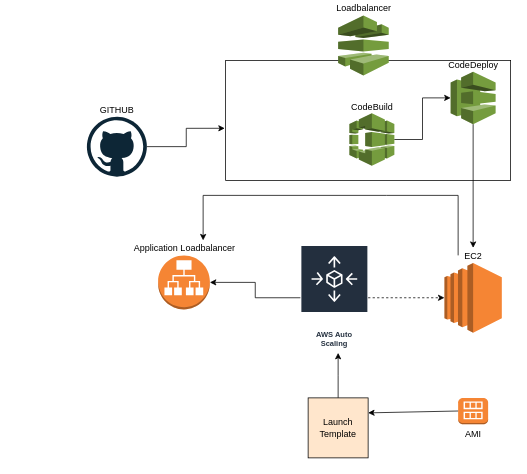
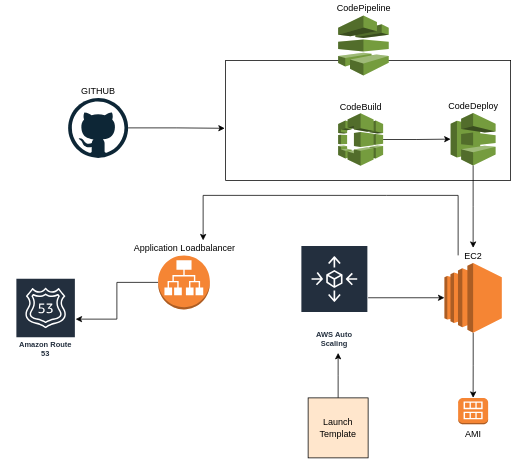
  <mxCell id="0" />
  <mxCell id="1" parent="0" />
  <mxCell id="2" value="" style="rounded=0;whiteSpace=wrap;html=1;verticalAlign=middle;" parent="1" vertex="1"><mxGeometry x="300" y="80" width="380" height="160" as="geometry" /></mxCell>
  <mxCell id="3" style="edgeStyle=orthogonalEdgeStyle;rounded=0;orthogonalLoop=1;jettySize=auto;html=1;" edge="1" parent="1" source="4"><mxGeometry relative="1" as="geometry"><mxPoint x="630" y="330" as="targetPoint" /></mxGeometry></mxCell>
- <mxCell id="4" value="CodeDeploy" style="outlineConnect=0;dashed=0;verticalLabelPosition=top;verticalAlign=bottom;align=center;html=1;shape=mxgraph.aws3.codedeploy;fillColor=#759C3E;gradientColor=none;labelPosition=center;" parent="1" vertex="1"><mxGeometry x="600" y="95" width="60" height="70" as="geometry" /></mxCell>
- <mxCell id="5" value="Loadbalancer" style="outlineConnect=0;dashed=0;verticalLabelPosition=top;verticalAlign=bottom;align=center;html=1;shape=mxgraph.aws3.codepipeline;fillColor=#759C3E;gradientColor=none;labelPosition=center;" parent="1" vertex="1"><mxGeometry x="450" y="20" width="67.5" height="80" as="geometry" /></mxCell>
- <mxCell id="6" value="CodeBuild" style="outlineConnect=0;dashed=0;verticalLabelPosition=top;verticalAlign=bottom;align=center;html=1;shape=mxgraph.aws3.codebuild;fillColor=#759C3E;gradientColor=none;labelPosition=center;" vertex="1" parent="1"><mxGeometry x="465" y="150.5" width="60" height="70" as="geometry" /></mxCell>
+ <mxCell id="4" value="CodeDeploy" style="outlineConnect=0;dashed=0;verticalLabelPosition=top;verticalAlign=bottom;align=center;html=1;shape=mxgraph.aws3.codedeploy;fillColor=#759C3E;gradientColor=none;labelPosition=center;" parent="1" vertex="1"><mxGeometry x="600" y="150" width="60" height="70" as="geometry" /></mxCell>
+ <mxCell id="5" value="CodePipeline" style="outlineConnect=0;dashed=0;verticalLabelPosition=top;verticalAlign=bottom;align=center;html=1;shape=mxgraph.aws3.codepipeline;fillColor=#759C3E;gradientColor=none;labelPosition=center;" parent="1" vertex="1"><mxGeometry x="450" y="20" width="67.5" height="80" as="geometry" /></mxCell>
+ <mxCell id="6" value="CodeBuild" style="outlineConnect=0;dashed=0;verticalLabelPosition=top;verticalAlign=bottom;align=center;html=1;shape=mxgraph.aws3.codebuild;fillColor=#759C3E;gradientColor=none;labelPosition=center;" vertex="1" parent="1"><mxGeometry x="450" y="150.5" width="60" height="70" as="geometry" /></mxCell>
  <mxCell id="7" style="edgeStyle=orthogonalEdgeStyle;rounded=0;orthogonalLoop=1;jettySize=auto;html=1;entryX=0;entryY=0.5;entryDx=0;entryDy=0;entryPerimeter=0;" edge="1" parent="1" source="6" target="4"><mxGeometry relative="1" as="geometry" /></mxCell>
- <mxCell id="8" value="GITHUB" style="dashed=0;outlineConnect=0;html=1;align=center;labelPosition=center;verticalLabelPosition=top;verticalAlign=bottom;shape=mxgraph.weblogos.github" vertex="1" parent="1"><mxGeometry x="115" y="155" width="80" height="80" as="geometry" /></mxCell>
+ <mxCell id="8" value="GITHUB" style="dashed=0;outlineConnect=0;html=1;align=center;labelPosition=center;verticalLabelPosition=top;verticalAlign=bottom;shape=mxgraph.weblogos.github" vertex="1" parent="1"><mxGeometry x="90" y="130" width="80" height="80" as="geometry" /></mxCell>
  <mxCell id="9" style="edgeStyle=orthogonalEdgeStyle;rounded=0;orthogonalLoop=1;jettySize=auto;html=1;entryX=-0.003;entryY=0.566;entryDx=0;entryDy=0;entryPerimeter=0;" edge="1" parent="1" source="8" target="2"><mxGeometry relative="1" as="geometry" /></mxCell>
+ <mxCell id="10" style="edgeStyle=orthogonalEdgeStyle;rounded=0;orthogonalLoop=1;jettySize=auto;html=1;" edge="1" parent="1" source="11" target="12"><mxGeometry relative="1" as="geometry" /></mxCell>
  <mxCell id="11" value="EC2" style="outlineConnect=0;dashed=0;verticalLabelPosition=top;verticalAlign=bottom;align=center;html=1;shape=mxgraph.aws3.ec2;fillColor=#F58534;gradientColor=none;labelPosition=center;" vertex="1" parent="1"><mxGeometry x="591.75" y="350" width="76.5" height="93" as="geometry" /></mxCell>
  <mxCell id="12" value="AMI" style="outlineConnect=0;dashed=0;verticalLabelPosition=bottom;verticalAlign=top;align=center;html=1;shape=mxgraph.aws3.ami;fillColor=#F58534;gradientColor=none;" vertex="1" parent="1"><mxGeometry x="610" y="530" width="40" height="35" as="geometry" /></mxCell>
  <mxCell id="13" style="edgeStyle=orthogonalEdgeStyle;rounded=0;orthogonalLoop=1;jettySize=auto;html=1;" edge="1" parent="1" source="14"><mxGeometry relative="1" as="geometry"><mxPoint x="450" y="470" as="targetPoint" /></mxGeometry></mxCell>
  <mxCell id="14" value="Launch Template" style="whiteSpace=wrap;html=1;aspect=fixed;fillColor=#ffe6cc;" vertex="1" parent="1"><mxGeometry x="410" y="530" width="80" height="80" as="geometry" /></mxCell>
- <mxCell id="15" value="" style="endArrow=classic;html=1;rounded=0;exitX=0;exitY=0.5;exitDx=0;exitDy=0;exitPerimeter=0;entryX=1;entryY=0.25;entryDx=0;entryDy=0;" edge="1" parent="1" source="12" target="14"><mxGeometry width="50" height="50" relative="1" as="geometry"><mxPoint x="465" y="510" as="sourcePoint" /><mxPoint x="515" y="460" as="targetPoint" /></mxGeometry></mxCell>
- <mxCell id="16" style="edgeStyle=orthogonalEdgeStyle;rounded=0;orthogonalLoop=1;jettySize=auto;html=1;" edge="1" parent="1" source="17" target="20"><mxGeometry relative="1" as="geometry" /></mxCell>
  <mxCell id="17" value="AWS Auto Scaling" style="sketch=0;outlineConnect=0;fontColor=#232F3E;gradientColor=none;strokeColor=#ffffff;fillColor=#232F3E;dashed=0;verticalLabelPosition=middle;verticalAlign=bottom;align=center;html=1;whiteSpace=wrap;fontSize=10;fontStyle=1;spacing=3;shape=mxgraph.aws4.productIcon;prIcon=mxgraph.aws4.autoscaling;" vertex="1" parent="1"><mxGeometry x="400" y="326.5" width="90" height="140" as="geometry" /></mxCell>
- <mxCell id="18" style="edgeStyle=orthogonalEdgeStyle;rounded=0;orthogonalLoop=1;jettySize=auto;html=1;entryX=0;entryY=0.5;entryDx=0;entryDy=0;entryPerimeter=0;dashed=1;" edge="1" parent="1" source="17" target="11"><mxGeometry relative="1" as="geometry" /></mxCell>
+ <mxCell id="18" style="edgeStyle=orthogonalEdgeStyle;rounded=0;orthogonalLoop=1;jettySize=auto;html=1;entryX=0;entryY=0.5;entryDx=0;entryDy=0;entryPerimeter=0;" edge="1" parent="1" source="17" target="11"><mxGeometry relative="1" as="geometry" /></mxCell>
+ <mxCell id="19" style="edgeStyle=orthogonalEdgeStyle;rounded=0;orthogonalLoop=1;jettySize=auto;html=1;" edge="1" parent="1" source="20" target="21"><mxGeometry relative="1" as="geometry" /></mxCell>
  <mxCell id="20" value="Application Loadbalancer" style="outlineConnect=0;dashed=0;verticalLabelPosition=top;verticalAlign=bottom;align=center;html=1;shape=mxgraph.aws3.application_load_balancer;fillColor=#F58534;gradientColor=none;labelPosition=center;" vertex="1" parent="1"><mxGeometry x="210" y="340" width="69" height="72" as="geometry" /></mxCell>
+ <mxCell id="21" value="Amazon Route 53" style="sketch=0;outlineConnect=0;fontColor=#232F3E;gradientColor=none;strokeColor=#ffffff;fillColor=#232F3E;dashed=0;verticalLabelPosition=middle;verticalAlign=bottom;align=center;html=1;whiteSpace=wrap;fontSize=10;fontStyle=1;spacing=3;shape=mxgraph.aws4.productIcon;prIcon=mxgraph.aws4.route_53;" vertex="1" parent="1"><mxGeometry x="20" y="370" width="80" height="110" as="geometry" /></mxCell>
  <mxCell id="22" value="" style="endArrow=classic;html=1;rounded=0;" edge="1" parent="1"><mxGeometry width="50" height="50" relative="1" as="geometry"><mxPoint x="610" y="340" as="sourcePoint" /><mxPoint x="270" y="320" as="targetPoint" /><Array as="points"><mxPoint x="610" y="260" /><mxPoint x="514.37" y="260" /><mxPoint x="270" y="260" /></Array></mxGeometry></mxCell>
